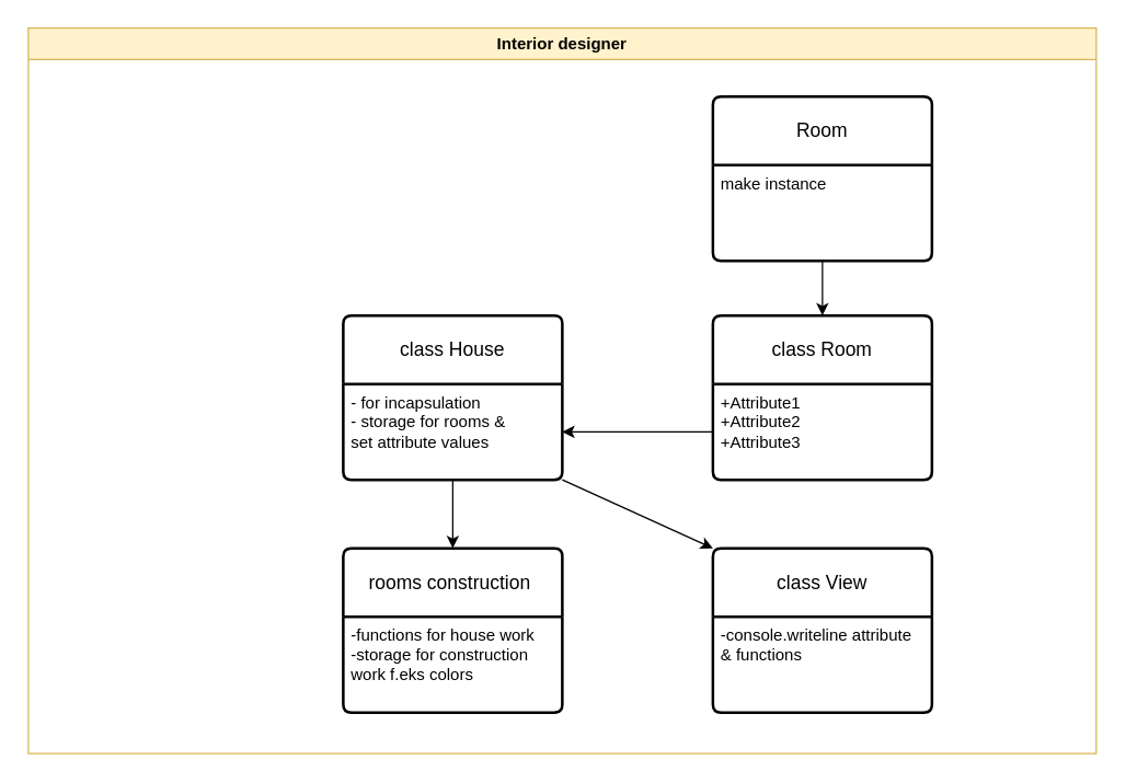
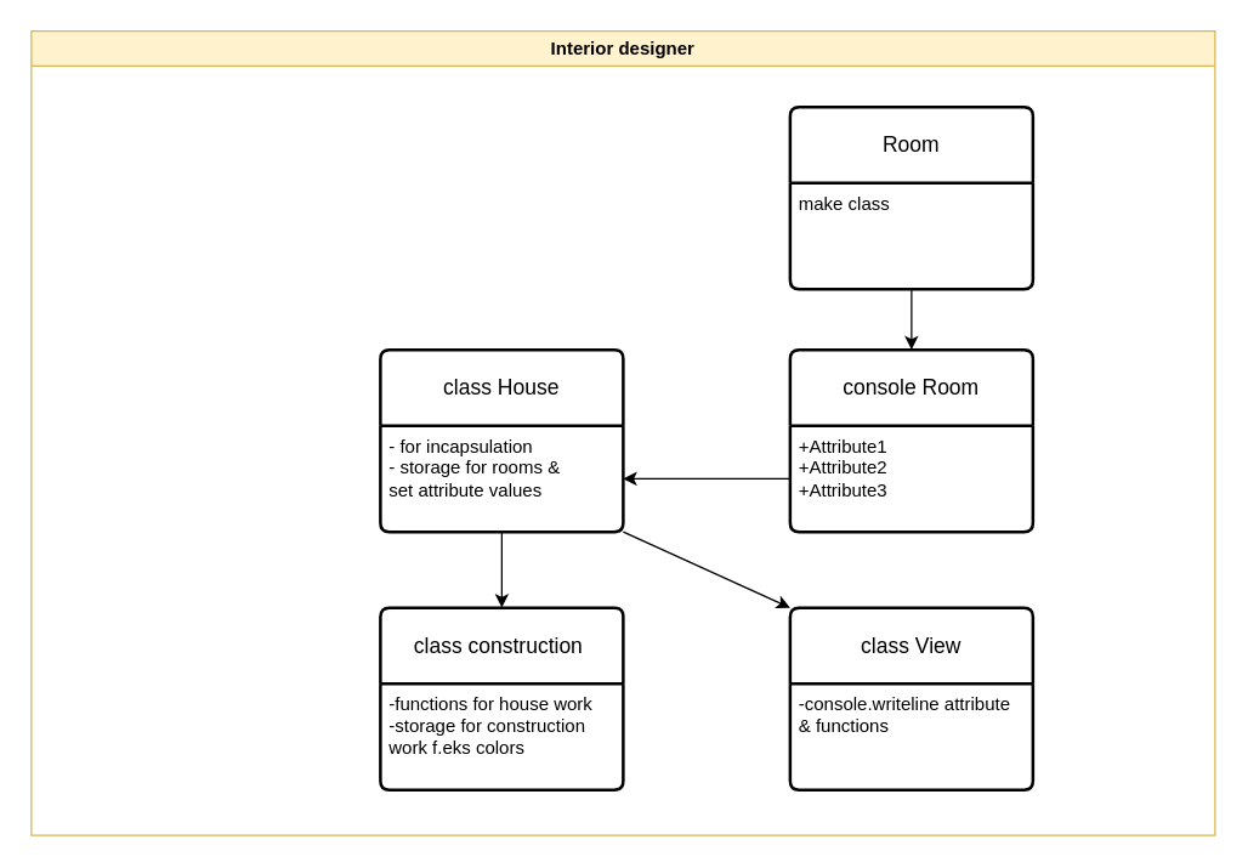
  <mxCell id="0" />
  <mxCell id="1" parent="0" />
  <mxCell id="2" value="Interior designer" style="swimlane;whiteSpace=wrap;html=1;fillColor=#fff2cc;strokeColor=#d6b656;" vertex="1" parent="1"><mxGeometry x="20" y="20" width="780" height="530" as="geometry" /></mxCell>
- <mxCell id="3" value="class Room" style="swimlane;childLayout=stackLayout;horizontal=1;startSize=50;horizontalStack=0;rounded=1;fontSize=14;fontStyle=0;strokeWidth=2;resizeParent=0;resizeLast=1;shadow=0;dashed=0;align=center;arcSize=4;whiteSpace=wrap;html=1;" vertex="1" parent="2"><mxGeometry x="500" y="210" width="160" height="120" as="geometry" /></mxCell>
+ <mxCell id="3" value="console Room" style="swimlane;childLayout=stackLayout;horizontal=1;startSize=50;horizontalStack=0;rounded=1;fontSize=14;fontStyle=0;strokeWidth=2;resizeParent=0;resizeLast=1;shadow=0;dashed=0;align=center;arcSize=4;whiteSpace=wrap;html=1;" vertex="1" parent="2"><mxGeometry x="500" y="210" width="160" height="120" as="geometry" /></mxCell>
  <mxCell id="4" value="+Attribute1&#10;+Attribute2&#10;+Attribute3" style="align=left;strokeColor=none;fillColor=none;spacingLeft=4;spacingRight=4;fontSize=12;verticalAlign=top;resizable=0;rotatable=0;part=1;html=1;whiteSpace=wrap;" vertex="1" parent="3"><mxGeometry y="50" width="160" height="70" as="geometry" /></mxCell>
  <mxCell id="5" value="class House" style="swimlane;childLayout=stackLayout;horizontal=1;startSize=50;horizontalStack=0;rounded=1;fontSize=14;fontStyle=0;strokeWidth=2;resizeParent=0;resizeLast=1;shadow=0;dashed=0;align=center;arcSize=4;whiteSpace=wrap;html=1;" vertex="1" parent="2"><mxGeometry x="230" y="210" width="160" height="120" as="geometry"><mxRectangle x="270" y="180" width="120" height="50" as="alternateBounds" /></mxGeometry></mxCell>
  <mxCell id="6" value="- for incapsulation&lt;div&gt;- storage for rooms &amp;amp;&lt;/div&gt;&lt;div&gt;set attribute values&lt;/div&gt;" style="align=left;strokeColor=none;fillColor=none;spacingLeft=4;spacingRight=4;fontSize=12;verticalAlign=top;resizable=0;rotatable=0;part=1;html=1;whiteSpace=wrap;" vertex="1" parent="5"><mxGeometry y="50" width="160" height="70" as="geometry" /></mxCell>
- <mxCell id="7" value="rooms construction&amp;nbsp;" style="swimlane;childLayout=stackLayout;horizontal=1;startSize=50;horizontalStack=0;rounded=1;fontSize=14;fontStyle=0;strokeWidth=2;resizeParent=0;resizeLast=1;shadow=0;dashed=0;align=center;arcSize=4;whiteSpace=wrap;html=1;" vertex="1" parent="2"><mxGeometry x="230" y="380" width="160" height="120" as="geometry" /></mxCell>
+ <mxCell id="7" value="class construction&amp;nbsp;" style="swimlane;childLayout=stackLayout;horizontal=1;startSize=50;horizontalStack=0;rounded=1;fontSize=14;fontStyle=0;strokeWidth=2;resizeParent=0;resizeLast=1;shadow=0;dashed=0;align=center;arcSize=4;whiteSpace=wrap;html=1;" vertex="1" parent="2"><mxGeometry x="230" y="380" width="160" height="120" as="geometry" /></mxCell>
  <mxCell id="8" value="-functions for house work&lt;div&gt;-storage for construction work f.eks colors&lt;/div&gt;" style="align=left;strokeColor=none;fillColor=none;spacingLeft=4;spacingRight=4;fontSize=12;verticalAlign=top;resizable=0;rotatable=0;part=1;html=1;whiteSpace=wrap;" vertex="1" parent="7"><mxGeometry y="50" width="160" height="70" as="geometry" /></mxCell>
  <mxCell id="9" value="class View" style="swimlane;childLayout=stackLayout;horizontal=1;startSize=50;horizontalStack=0;rounded=1;fontSize=14;fontStyle=0;strokeWidth=2;resizeParent=0;resizeLast=1;shadow=0;dashed=0;align=center;arcSize=4;whiteSpace=wrap;html=1;" vertex="1" parent="2"><mxGeometry x="500" y="380" width="160" height="120" as="geometry" /></mxCell>
  <mxCell id="10" value="-console.writeline attribute &amp;amp; functions" style="align=left;strokeColor=none;fillColor=none;spacingLeft=4;spacingRight=4;fontSize=12;verticalAlign=top;resizable=0;rotatable=0;part=1;html=1;whiteSpace=wrap;" vertex="1" parent="9"><mxGeometry y="50" width="160" height="70" as="geometry" /></mxCell>
  <mxCell id="11" value="Room" style="swimlane;childLayout=stackLayout;horizontal=1;startSize=50;horizontalStack=0;rounded=1;fontSize=14;fontStyle=0;strokeWidth=2;resizeParent=0;resizeLast=1;shadow=0;dashed=0;align=center;arcSize=4;whiteSpace=wrap;html=1;" vertex="1" parent="2"><mxGeometry x="500" y="50" width="160" height="120" as="geometry"><mxRectangle x="550" y="180" width="120" height="50" as="alternateBounds" /></mxGeometry></mxCell>
- <mxCell id="12" value="make instance&lt;div&gt;&lt;br&gt;&lt;/div&gt;" style="align=left;strokeColor=none;fillColor=none;spacingLeft=4;spacingRight=4;fontSize=12;verticalAlign=top;resizable=0;rotatable=0;part=1;html=1;whiteSpace=wrap;" vertex="1" parent="11"><mxGeometry y="50" width="160" height="70" as="geometry" /></mxCell>
+ <mxCell id="12" value="make class&lt;div&gt;&lt;br&gt;&lt;/div&gt;" style="align=left;strokeColor=none;fillColor=none;spacingLeft=4;spacingRight=4;fontSize=12;verticalAlign=top;resizable=0;rotatable=0;part=1;html=1;whiteSpace=wrap;" vertex="1" parent="11"><mxGeometry y="50" width="160" height="70" as="geometry" /></mxCell>
  <mxCell id="13" style="edgeStyle=orthogonalEdgeStyle;rounded=0;orthogonalLoop=1;jettySize=auto;html=1;exitX=0.5;exitY=1;exitDx=0;exitDy=0;" edge="1" parent="2" source="12"><mxGeometry relative="1" as="geometry"><mxPoint x="580" y="210" as="targetPoint" /></mxGeometry></mxCell>
  <mxCell id="14" style="edgeStyle=orthogonalEdgeStyle;rounded=0;orthogonalLoop=1;jettySize=auto;html=1;entryX=1;entryY=0.5;entryDx=0;entryDy=0;" edge="1" parent="2" source="4" target="6"><mxGeometry relative="1" as="geometry" /></mxCell>
  <mxCell id="15" style="edgeStyle=orthogonalEdgeStyle;rounded=0;orthogonalLoop=1;jettySize=auto;html=1;entryX=0.5;entryY=0;entryDx=0;entryDy=0;" edge="1" parent="2" source="6" target="7"><mxGeometry relative="1" as="geometry" /></mxCell>
  <mxCell id="16" style="edgeStyle=none;rounded=0;orthogonalLoop=1;jettySize=auto;html=1;exitX=1;exitY=1;exitDx=0;exitDy=0;entryX=0;entryY=0;entryDx=0;entryDy=0;" edge="1" parent="2" source="6" target="9"><mxGeometry relative="1" as="geometry" /></mxCell>
